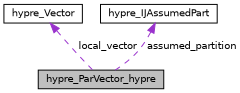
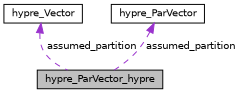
  digraph {
    node [color=black fillcolor=white fontname=Helvetica fontsize=10 shape=record style=filled]
    edge [color=darkorchid3 dir=back fontname=Helvetica fontsize=10 labelfontname=Helvetica labelfontsize=10 style=dashed]
    n1 [fillcolor=grey75 fontcolor=black height=0.2 label=hypre_ParVector_hypre width=0.4]
    n2 [height=0.2 label=hypre_Vector width=0.4]
-   n3 [height=0.2 label=hypre_IJAssumedPart width=0.4]
-   n2 -> n1 [label=" local_vector"]
+   n3 [height=0.2 label=hypre_ParVector width=0.4]
+   n2 -> n1 [label=" assumed_partition"]
    n3 -> n1 [label=" assumed_partition"]
  }
